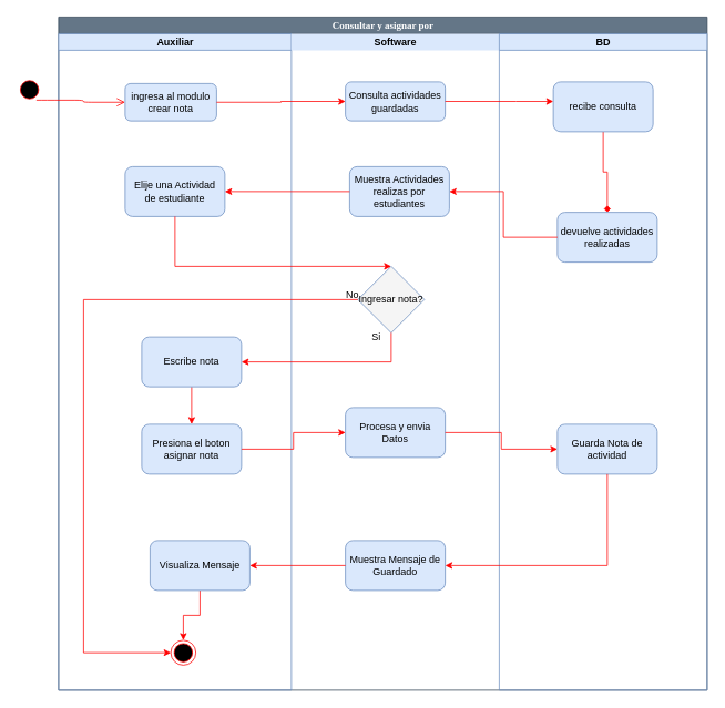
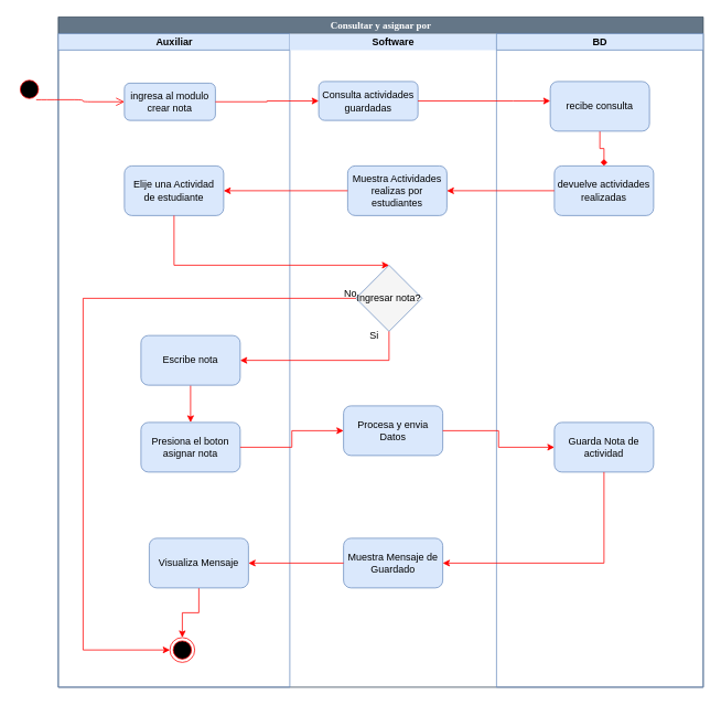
  <mxCell id="0" />
  <mxCell id="1" parent="0" />
  <mxCell id="2" value="Consultar y asignar por" style="swimlane;html=1;childLayout=stackLayout;startSize=20;rounded=0;shadow=0;comic=0;labelBackgroundColor=none;strokeColor=#314354;strokeWidth=1;fillColor=#647687;fontFamily=Verdana;fontSize=12;align=center;fontColor=#ffffff;" vertex="1" parent="1"><mxGeometry x="70" y="20" width="780" height="810" as="geometry" /></mxCell>
  <mxCell id="3" value="Auxiliar" style="swimlane;html=1;startSize=20;fillColor=#dae8fc;strokeColor=#6c8ebf;" vertex="1" parent="2"><mxGeometry y="20" width="280" height="790" as="geometry" /></mxCell>
  <mxCell id="4" value="ingresa al modulo crear nota" style="rounded=1;whiteSpace=wrap;html=1;fillColor=#dae8fc;strokeColor=#6c8ebf;" vertex="1" parent="3"><mxGeometry x="80" y="60" width="110" height="45" as="geometry" /></mxCell>
  <mxCell id="5" value="Elije una Actividad&lt;br&gt;de estudiante" style="rounded=1;whiteSpace=wrap;html=1;fillColor=#dae8fc;strokeColor=#6c8ebf;" vertex="1" parent="3"><mxGeometry x="80" y="160" width="120" height="60" as="geometry" /></mxCell>
  <mxCell id="6" style="edgeStyle=orthogonalEdgeStyle;rounded=0;orthogonalLoop=1;jettySize=auto;html=1;entryX=0.5;entryY=0;entryDx=0;entryDy=0;strokeColor=#FF0000;" edge="1" parent="3" source="7" target="8"><mxGeometry relative="1" as="geometry" /></mxCell>
  <mxCell id="7" value="Escribe nota" style="rounded=1;whiteSpace=wrap;html=1;fillColor=#dae8fc;strokeColor=#6c8ebf;" vertex="1" parent="3"><mxGeometry x="100" y="365" width="120" height="60" as="geometry" /></mxCell>
  <mxCell id="8" value="Presiona el boton asignar nota" style="rounded=1;whiteSpace=wrap;html=1;fillColor=#dae8fc;strokeColor=#6c8ebf;" vertex="1" parent="3"><mxGeometry x="100" y="470" width="120" height="60" as="geometry" /></mxCell>
  <mxCell id="9" style="edgeStyle=orthogonalEdgeStyle;rounded=0;orthogonalLoop=1;jettySize=auto;html=1;entryX=0.5;entryY=0;entryDx=0;entryDy=0;strokeColor=#FF0000;" edge="1" parent="3" source="10" target="11"><mxGeometry relative="1" as="geometry" /></mxCell>
  <mxCell id="10" value="Visualiza Mensaje" style="rounded=1;whiteSpace=wrap;html=1;fillColor=#dae8fc;strokeColor=#6c8ebf;" vertex="1" parent="3"><mxGeometry x="110" y="610" width="120" height="60" as="geometry" /></mxCell>
  <mxCell id="11" value="" style="ellipse;html=1;shape=endState;fillColor=#000000;strokeColor=#ff0000;" vertex="1" parent="3"><mxGeometry x="135" y="730" width="30" height="30" as="geometry" /></mxCell>
  <mxCell id="12" value="Software" style="swimlane;html=1;startSize=20;fillColor=#dae8fc;strokeColor=none;" vertex="1" parent="2"><mxGeometry x="280" y="20" width="250" height="790" as="geometry" /></mxCell>
  <mxCell id="13" style="edgeStyle=orthogonalEdgeStyle;rounded=0;orthogonalLoop=1;jettySize=auto;html=1;strokeColor=#FF0000;entryX=1;entryY=0.15;entryDx=0;entryDy=0;entryPerimeter=0;" edge="1" parent="12"><mxGeometry relative="1" as="geometry"><mxPoint x="170" y="69.571" as="targetPoint" /><Array as="points"><mxPoint x="240" y="730" /><mxPoint x="240" y="69" /></Array></mxGeometry></mxCell>
- <mxCell id="14" value="Consulta actividades&lt;br&gt;guardadas" style="rounded=1;whiteSpace=wrap;html=1;fillColor=#dae8fc;strokeColor=#6c8ebf;" vertex="1" parent="12"><mxGeometry x="65" y="58" width="120" height="47" as="geometry" /></mxCell>
+ <mxCell id="14" value="Consulta actividades&lt;br&gt;guardadas" style="rounded=1;whiteSpace=wrap;html=1;fillColor=#dae8fc;strokeColor=#6c8ebf;" vertex="1" parent="12"><mxGeometry x="35" y="58" width="120" height="47" as="geometry" /></mxCell>
  <mxCell id="15" value="Muestra Actividades realizas por estudiantes" style="rounded=1;whiteSpace=wrap;html=1;fillColor=#dae8fc;strokeColor=#6c8ebf;" vertex="1" parent="12"><mxGeometry x="70" y="160" width="120" height="60" as="geometry" /></mxCell>
  <mxCell id="16" value="Ingresar nota?" style="rhombus;whiteSpace=wrap;html=1;fillColor=#f5f5f5;strokeColor=#6c8ebf;" vertex="1" parent="12"><mxGeometry x="80" y="280" width="80" height="80" as="geometry" /></mxCell>
  <mxCell id="17" value="Procesa y envia Datos" style="rounded=1;whiteSpace=wrap;html=1;fillColor=#dae8fc;strokeColor=#6c8ebf;" vertex="1" parent="12"><mxGeometry x="65" y="450" width="120" height="60" as="geometry" /></mxCell>
  <mxCell id="18" value="Muestra Mensaje de Guardado" style="rounded=1;whiteSpace=wrap;html=1;fillColor=#dae8fc;strokeColor=#6c8ebf;" vertex="1" parent="12"><mxGeometry x="65" y="610" width="120" height="60" as="geometry" /></mxCell>
  <mxCell id="19" value="BD" style="swimlane;html=1;startSize=20;fillColor=#dae8fc;strokeColor=#6c8ebf;" vertex="1" parent="2"><mxGeometry x="530" y="20" width="250" height="790" as="geometry" /></mxCell>
  <mxCell id="20" style="edgeStyle=orthogonalEdgeStyle;rounded=0;orthogonalLoop=1;jettySize=auto;html=1;entryX=0.5;entryY=0;entryDx=0;entryDy=0;strokeColor=#FF0000;endArrow=diamond;" edge="1" parent="19" source="21" target="22"><mxGeometry relative="1" as="geometry" /></mxCell>
  <mxCell id="21" value="recibe consulta" style="rounded=1;whiteSpace=wrap;html=1;fillColor=#dae8fc;strokeColor=#6c8ebf;" vertex="1" parent="19"><mxGeometry x="65" y="58" width="120" height="60" as="geometry" /></mxCell>
- <mxCell id="22" value="devuelve actividades realizadas" style="rounded=1;whiteSpace=wrap;html=1;fillColor=#dae8fc;strokeColor=#6c8ebf;" vertex="1" parent="19"><mxGeometry x="70" y="215" width="120" height="60" as="geometry" /></mxCell>
+ <mxCell id="22" value="devuelve actividades realizadas" style="rounded=1;whiteSpace=wrap;html=1;fillColor=#dae8fc;strokeColor=#6c8ebf;" vertex="1" parent="19"><mxGeometry x="70" y="160" width="120" height="60" as="geometry" /></mxCell>
  <mxCell id="23" value="Guarda Nota de actividad" style="rounded=1;whiteSpace=wrap;html=1;fillColor=#dae8fc;strokeColor=#6c8ebf;" vertex="1" parent="19"><mxGeometry x="70" y="470" width="120" height="60" as="geometry" /></mxCell>
  <mxCell id="24" style="edgeStyle=orthogonalEdgeStyle;rounded=0;orthogonalLoop=1;jettySize=auto;html=1;strokeColor=#FF0000;" edge="1" parent="2" source="4" target="14"><mxGeometry relative="1" as="geometry" /></mxCell>
  <mxCell id="25" style="edgeStyle=orthogonalEdgeStyle;rounded=0;orthogonalLoop=1;jettySize=auto;html=1;strokeColor=#FF0000;" edge="1" parent="2" source="14" target="21"><mxGeometry relative="1" as="geometry"><Array as="points"><mxPoint x="550" y="102" /><mxPoint x="550" y="102" /></Array></mxGeometry></mxCell>
  <mxCell id="26" style="edgeStyle=orthogonalEdgeStyle;rounded=0;orthogonalLoop=1;jettySize=auto;html=1;entryX=1;entryY=0.5;entryDx=0;entryDy=0;strokeColor=#FF0000;" edge="1" parent="2" source="22" target="15"><mxGeometry relative="1" as="geometry" /></mxCell>
  <mxCell id="27" style="edgeStyle=orthogonalEdgeStyle;rounded=0;orthogonalLoop=1;jettySize=auto;html=1;entryX=0.5;entryY=0;entryDx=0;entryDy=0;strokeColor=#FF0000;" edge="1" parent="2" source="5" target="16"><mxGeometry relative="1" as="geometry"><Array as="points"><mxPoint x="140" y="300" /></Array></mxGeometry></mxCell>
  <mxCell id="28" style="edgeStyle=orthogonalEdgeStyle;rounded=0;orthogonalLoop=1;jettySize=auto;html=1;entryX=1;entryY=0.5;entryDx=0;entryDy=0;strokeColor=#FF0000;" edge="1" parent="2" source="15" target="5"><mxGeometry relative="1" as="geometry" /></mxCell>
  <mxCell id="29" style="edgeStyle=orthogonalEdgeStyle;rounded=0;orthogonalLoop=1;jettySize=auto;html=1;entryX=1;entryY=0.5;entryDx=0;entryDy=0;strokeColor=#FF0000;" edge="1" parent="2" source="16" target="7"><mxGeometry relative="1" as="geometry"><Array as="points"><mxPoint x="400" y="415" /></Array></mxGeometry></mxCell>
  <mxCell id="30" style="edgeStyle=orthogonalEdgeStyle;rounded=0;orthogonalLoop=1;jettySize=auto;html=1;strokeColor=#FF0000;" edge="1" parent="2" source="8" target="17"><mxGeometry relative="1" as="geometry" /></mxCell>
  <mxCell id="31" style="edgeStyle=orthogonalEdgeStyle;rounded=0;orthogonalLoop=1;jettySize=auto;html=1;strokeColor=#FF0000;" edge="1" parent="2" source="17" target="23"><mxGeometry relative="1" as="geometry" /></mxCell>
  <mxCell id="32" style="edgeStyle=orthogonalEdgeStyle;rounded=0;orthogonalLoop=1;jettySize=auto;html=1;entryX=1;entryY=0.5;entryDx=0;entryDy=0;strokeColor=#FF0000;" edge="1" parent="2" source="23" target="18"><mxGeometry relative="1" as="geometry"><Array as="points"><mxPoint x="660" y="660" /></Array></mxGeometry></mxCell>
  <mxCell id="33" style="edgeStyle=orthogonalEdgeStyle;rounded=0;orthogonalLoop=1;jettySize=auto;html=1;strokeColor=#FF0000;entryX=0;entryY=0.5;entryDx=0;entryDy=0;" edge="1" parent="2" source="16" target="11"><mxGeometry relative="1" as="geometry"><mxPoint x="40" y="733" as="targetPoint" /><Array as="points"><mxPoint x="30" y="340" /><mxPoint x="30" y="765" /></Array></mxGeometry></mxCell>
  <mxCell id="34" style="edgeStyle=orthogonalEdgeStyle;rounded=0;orthogonalLoop=1;jettySize=auto;html=1;entryX=1;entryY=0.5;entryDx=0;entryDy=0;strokeColor=#FF0000;" edge="1" parent="2" source="18" target="10"><mxGeometry relative="1" as="geometry" /></mxCell>
  <mxCell id="35" value="" style="ellipse;html=1;shape=startState;fillColor=#000000;strokeColor=#ff0000;" vertex="1" parent="1"><mxGeometry x="20" y="92.5" width="30" height="30" as="geometry" /></mxCell>
  <mxCell id="36" value="" style="edgeStyle=orthogonalEdgeStyle;html=1;verticalAlign=bottom;endArrow=open;endSize=8;strokeColor=#ff0000;entryX=0;entryY=0.5;entryDx=0;entryDy=0;" edge="1" parent="1" source="35" target="4"><mxGeometry relative="1" as="geometry"><mxPoint x="55" y="160" as="targetPoint" /><Array as="points"><mxPoint x="55" y="120" /><mxPoint x="100" y="120" /><mxPoint x="100" y="123" /></Array></mxGeometry></mxCell>
  <mxCell id="37" value="Si" style="text;html=1;resizable=0;points=[];autosize=1;align=left;verticalAlign=top;spacingTop=-4;" vertex="1" parent="1"><mxGeometry x="445" y="395" width="30" height="20" as="geometry" /></mxCell>
  <mxCell id="38" value="No" style="text;html=1;resizable=0;points=[];autosize=1;align=left;verticalAlign=top;spacingTop=-4;" vertex="1" parent="1"><mxGeometry x="414" y="345" width="30" height="20" as="geometry" /></mxCell>
